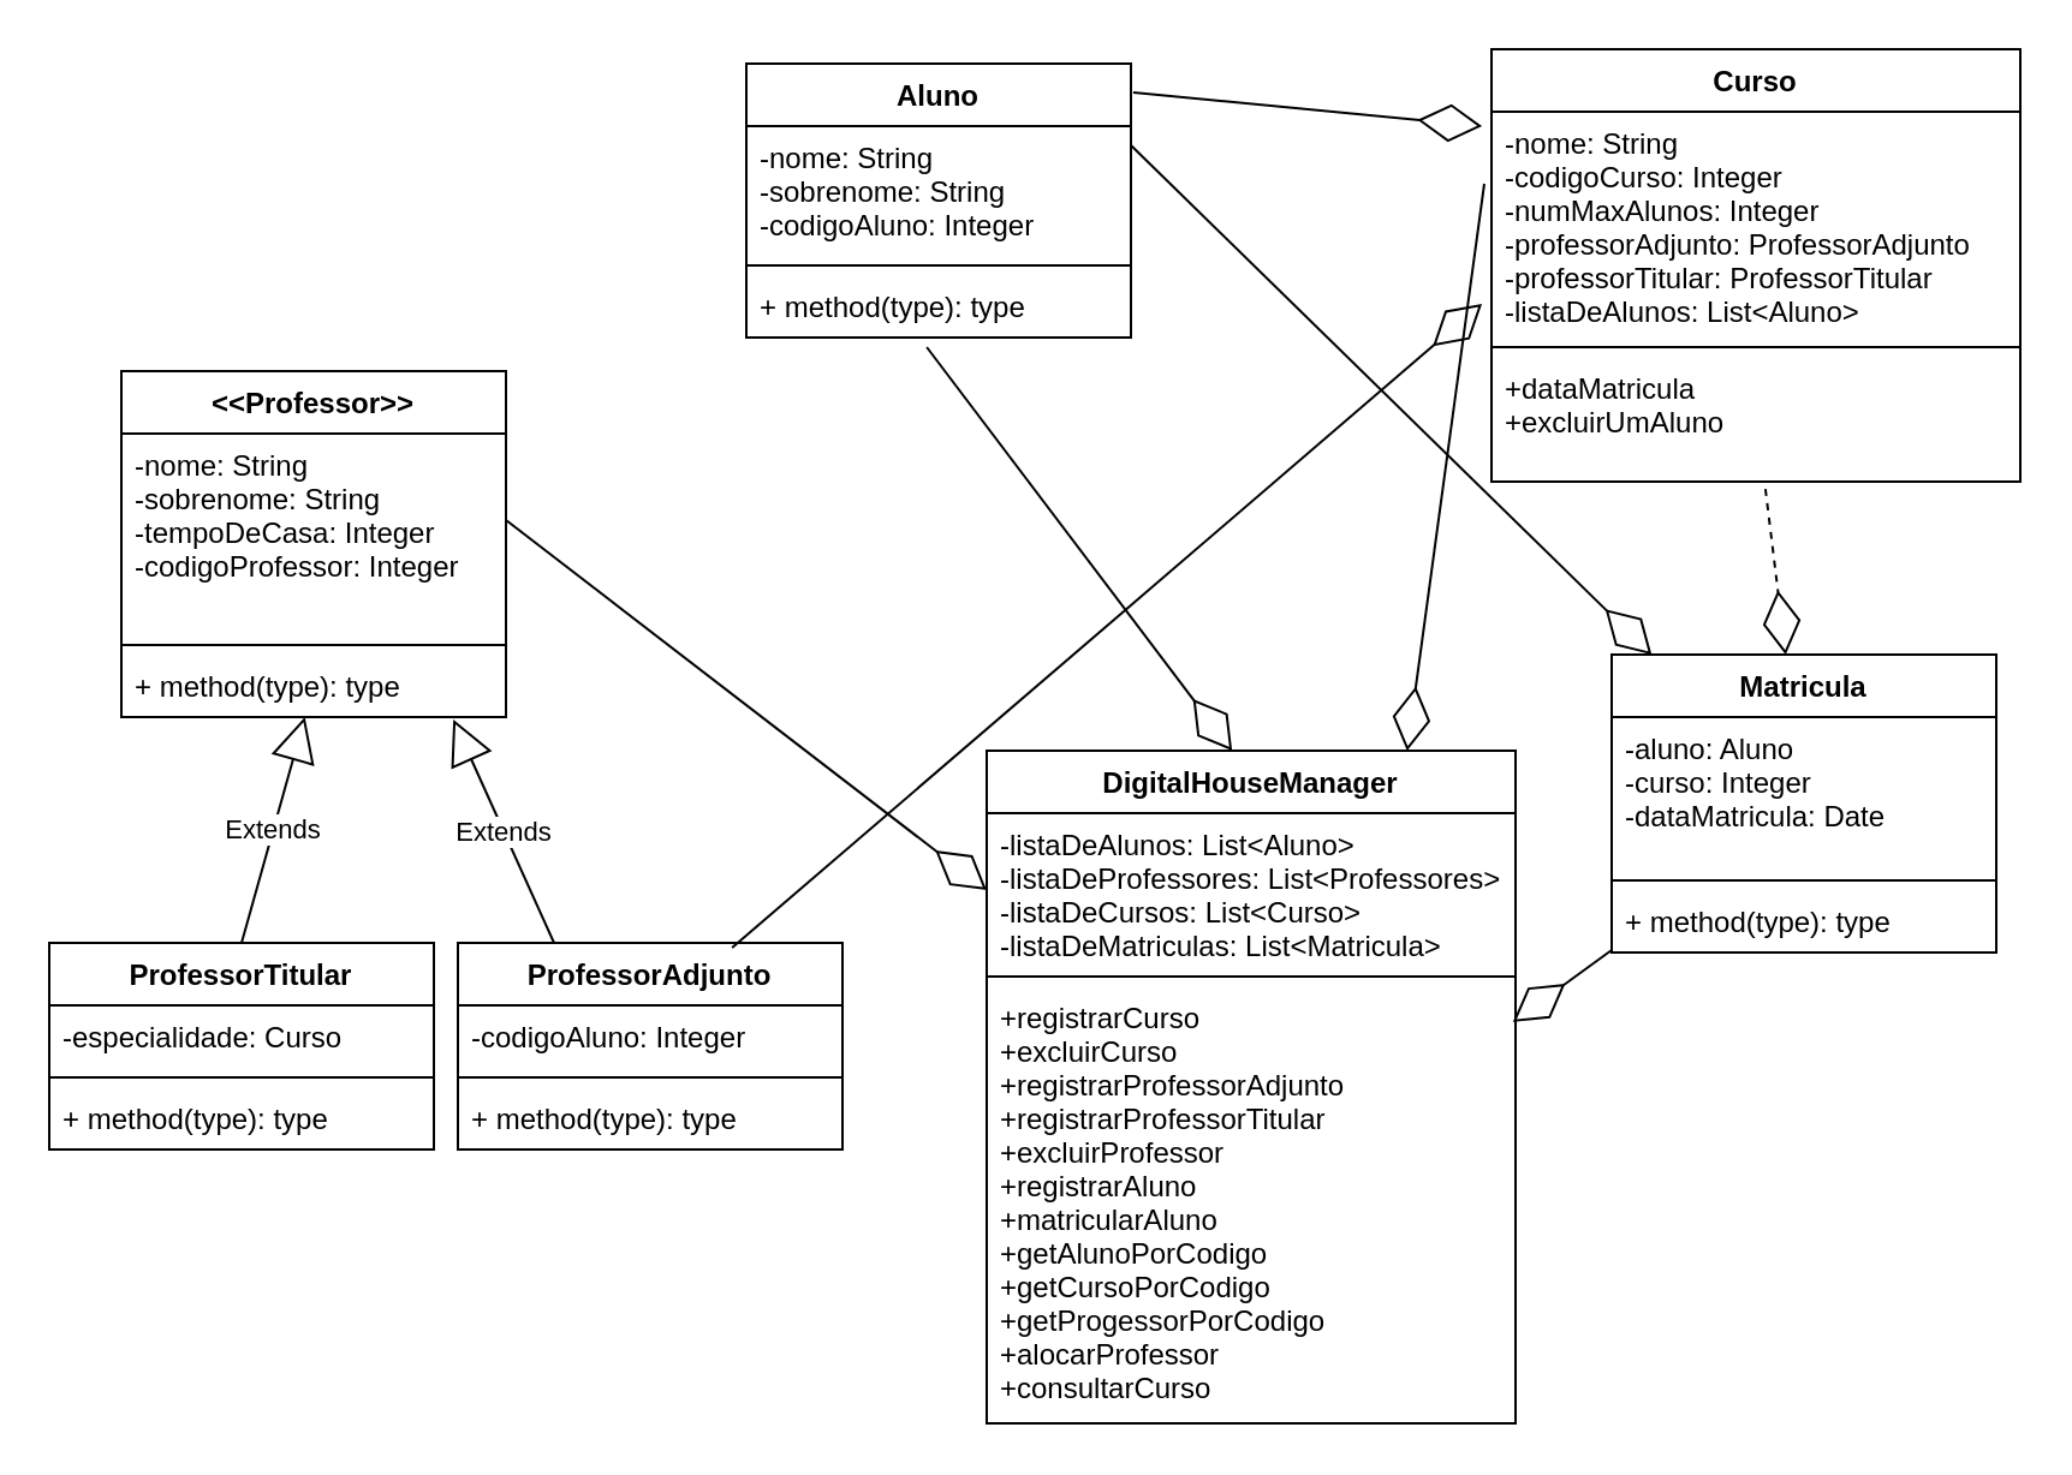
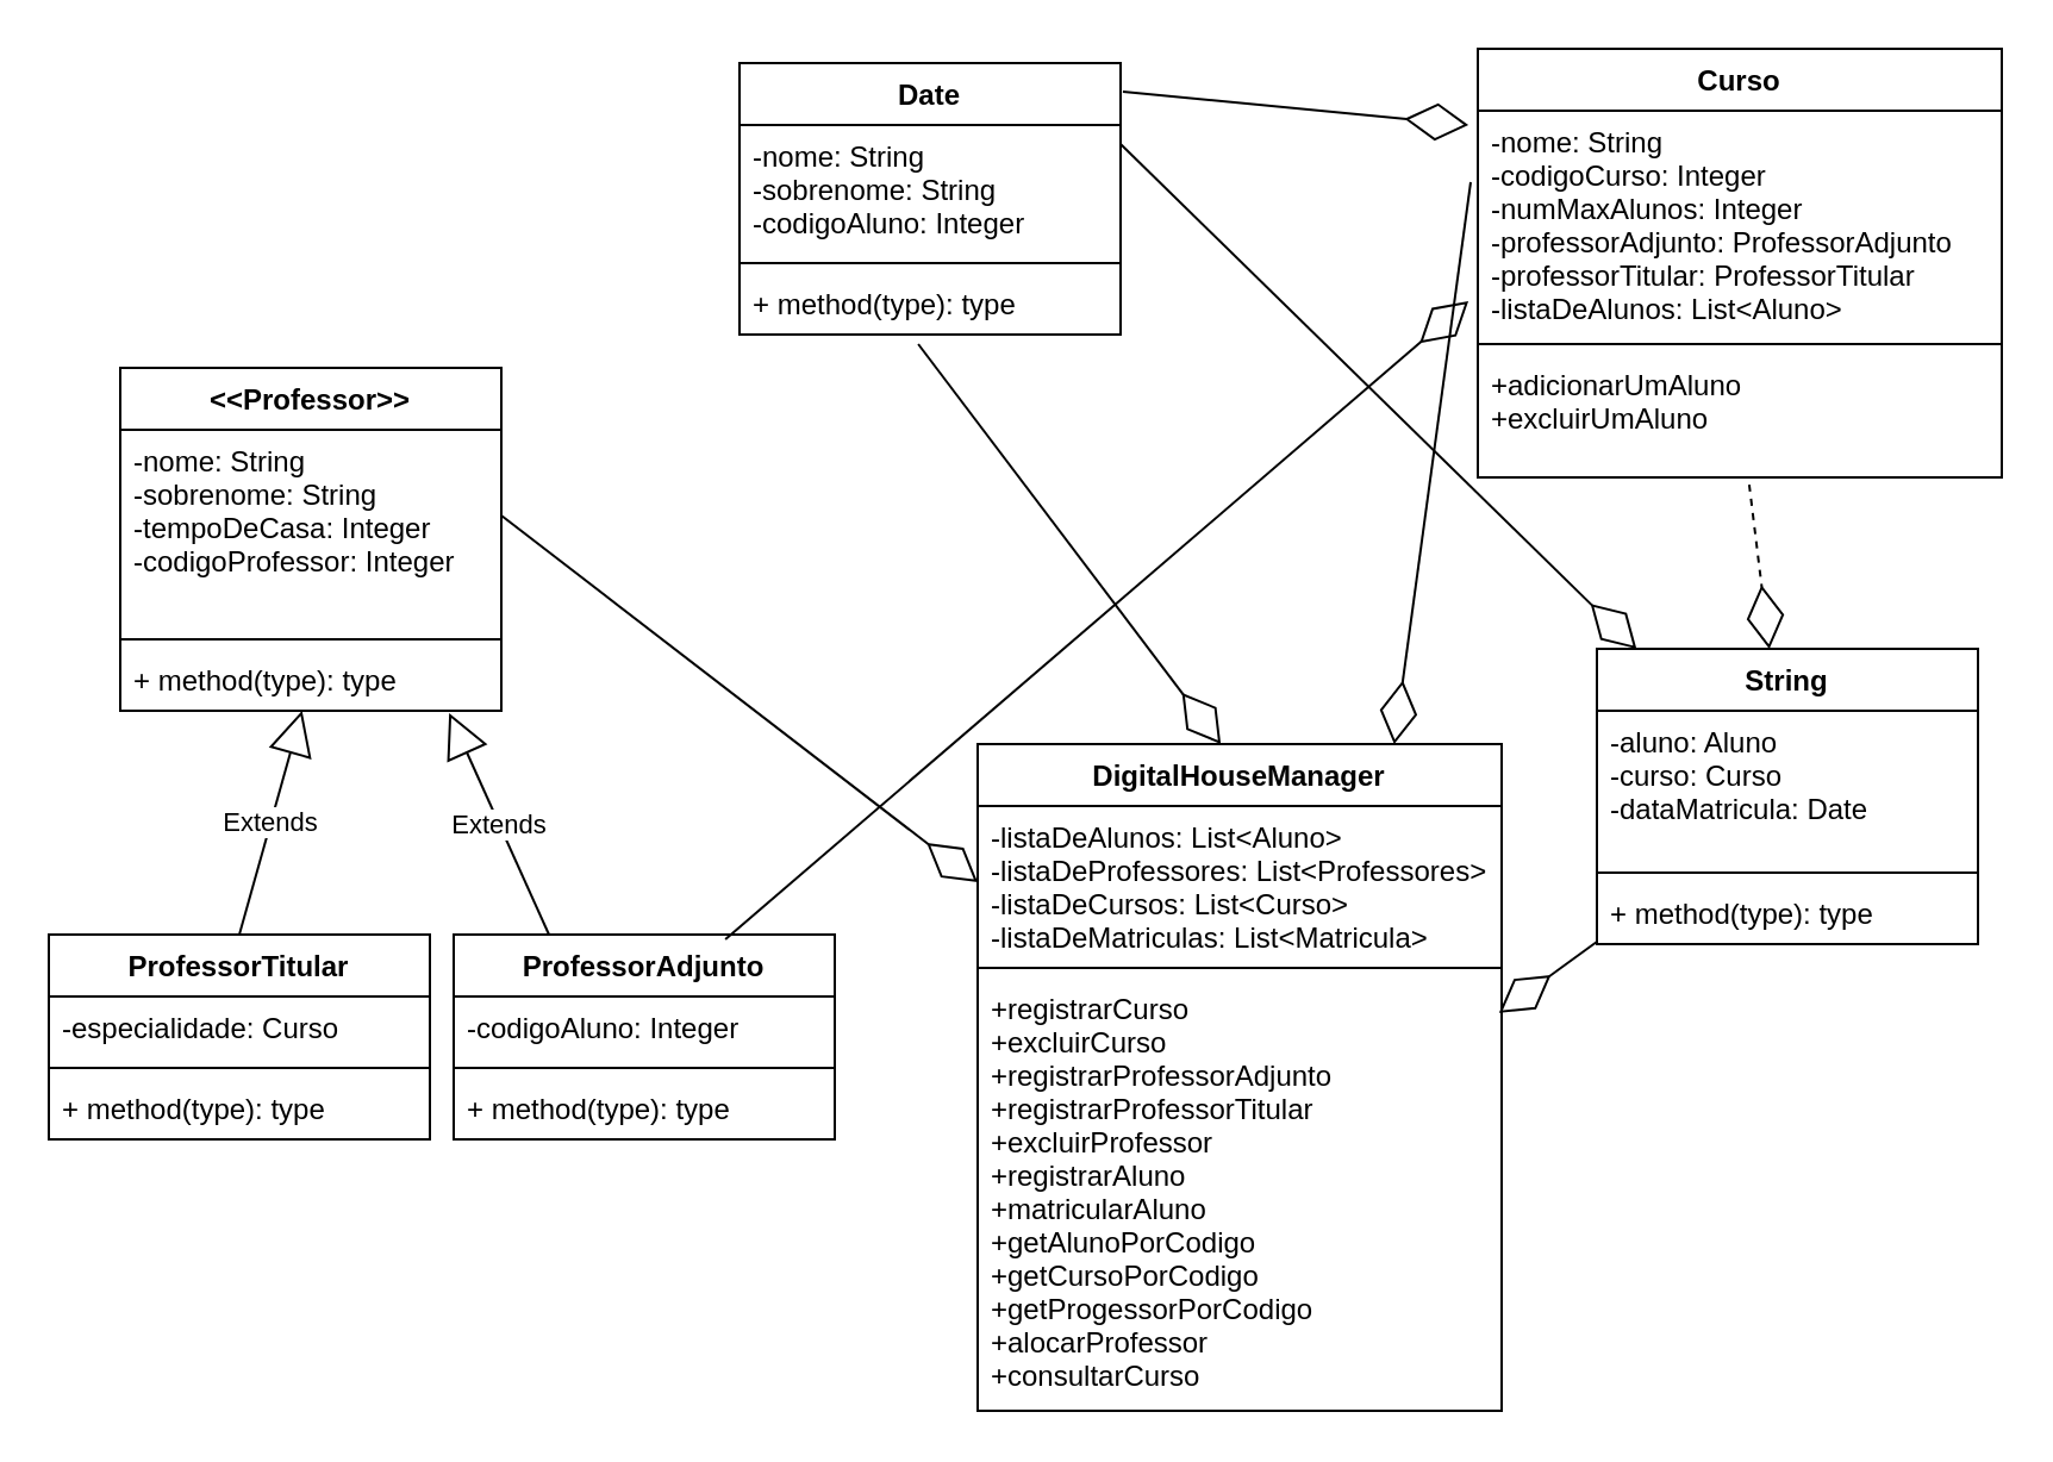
  <mxCell id="0" />
  <mxCell id="1" parent="0" />
  <mxCell id="2" value="Curso" style="swimlane;fontStyle=1;align=center;verticalAlign=top;childLayout=stackLayout;horizontal=1;startSize=26;horizontalStack=0;resizeParent=1;resizeParentMax=0;resizeLast=0;collapsible=1;marginBottom=0;" parent="1" vertex="1"><mxGeometry x="620" y="20" width="220" height="180" as="geometry" /></mxCell>
  <mxCell id="3" value="-nome: String&#10;-codigoCurso: Integer&#10;-numMaxAlunos: Integer&#10;-professorAdjunto: ProfessorAdjunto&#10;-professorTitular: ProfessorTitular&#10;-listaDeAlunos: List&lt;Aluno&gt;&#10;" style="text;strokeColor=none;fillColor=none;align=left;verticalAlign=top;spacingLeft=4;spacingRight=4;overflow=hidden;rotatable=0;points=[[0,0.5],[1,0.5]];portConstraint=eastwest;" parent="2" vertex="1"><mxGeometry y="26" width="220" height="94" as="geometry" /></mxCell>
  <mxCell id="4" value="" style="line;strokeWidth=1;fillColor=none;align=left;verticalAlign=middle;spacingTop=-1;spacingLeft=3;spacingRight=3;rotatable=0;labelPosition=right;points=[];portConstraint=eastwest;" parent="2" vertex="1"><mxGeometry y="120" width="220" height="8" as="geometry" /></mxCell>
- <mxCell id="5" value="+dataMatricula&#10;+excluirUmAluno&#10;" style="text;strokeColor=none;fillColor=none;align=left;verticalAlign=top;spacingLeft=4;spacingRight=4;overflow=hidden;rotatable=0;points=[[0,0.5],[1,0.5]];portConstraint=eastwest;" parent="2" vertex="1"><mxGeometry y="128" width="220" height="52" as="geometry" /></mxCell>
+ <mxCell id="5" value="+adicionarUmAluno&#10;+excluirUmAluno&#10;" style="text;strokeColor=none;fillColor=none;align=left;verticalAlign=top;spacingLeft=4;spacingRight=4;overflow=hidden;rotatable=0;points=[[0,0.5],[1,0.5]];portConstraint=eastwest;" parent="2" vertex="1"><mxGeometry y="128" width="220" height="52" as="geometry" /></mxCell>
  <mxCell id="6" value="&lt;&lt;Professor&gt;&gt;" style="swimlane;fontStyle=1;align=center;verticalAlign=top;childLayout=stackLayout;horizontal=1;startSize=26;horizontalStack=0;resizeParent=1;resizeParentMax=0;resizeLast=0;collapsible=1;marginBottom=0;" parent="1" vertex="1"><mxGeometry x="50" y="154" width="160" height="144" as="geometry" /></mxCell>
  <mxCell id="7" value="-nome: String&#10;-sobrenome: String&#10;-tempoDeCasa: Integer&#10;-codigoProfessor: Integer&#10;" style="text;strokeColor=none;fillColor=none;align=left;verticalAlign=top;spacingLeft=4;spacingRight=4;overflow=hidden;rotatable=0;points=[[0,0.5],[1,0.5]];portConstraint=eastwest;" parent="6" vertex="1"><mxGeometry y="26" width="160" height="84" as="geometry" /></mxCell>
  <mxCell id="8" value="" style="line;strokeWidth=1;fillColor=none;align=left;verticalAlign=middle;spacingTop=-1;spacingLeft=3;spacingRight=3;rotatable=0;labelPosition=right;points=[];portConstraint=eastwest;" parent="6" vertex="1"><mxGeometry y="110" width="160" height="8" as="geometry" /></mxCell>
  <mxCell id="9" value="+ method(type): type" style="text;strokeColor=none;fillColor=none;align=left;verticalAlign=top;spacingLeft=4;spacingRight=4;overflow=hidden;rotatable=0;points=[[0,0.5],[1,0.5]];portConstraint=eastwest;" parent="6" vertex="1"><mxGeometry y="118" width="160" height="26" as="geometry" /></mxCell>
  <mxCell id="10" value="ProfessorAdjunto" style="swimlane;fontStyle=1;align=center;verticalAlign=top;childLayout=stackLayout;horizontal=1;startSize=26;horizontalStack=0;resizeParent=1;resizeParentMax=0;resizeLast=0;collapsible=1;marginBottom=0;" parent="1" vertex="1"><mxGeometry x="190" y="392" width="160" height="86" as="geometry" /></mxCell>
  <mxCell id="11" value="-codigoAluno: Integer" style="text;strokeColor=none;fillColor=none;align=left;verticalAlign=top;spacingLeft=4;spacingRight=4;overflow=hidden;rotatable=0;points=[[0,0.5],[1,0.5]];portConstraint=eastwest;" parent="10" vertex="1"><mxGeometry y="26" width="160" height="26" as="geometry" /></mxCell>
  <mxCell id="12" value="" style="line;strokeWidth=1;fillColor=none;align=left;verticalAlign=middle;spacingTop=-1;spacingLeft=3;spacingRight=3;rotatable=0;labelPosition=right;points=[];portConstraint=eastwest;" parent="10" vertex="1"><mxGeometry y="52" width="160" height="8" as="geometry" /></mxCell>
  <mxCell id="13" value="+ method(type): type" style="text;strokeColor=none;fillColor=none;align=left;verticalAlign=top;spacingLeft=4;spacingRight=4;overflow=hidden;rotatable=0;points=[[0,0.5],[1,0.5]];portConstraint=eastwest;" parent="10" vertex="1"><mxGeometry y="60" width="160" height="26" as="geometry" /></mxCell>
  <mxCell id="14" value="ProfessorTitular" style="swimlane;fontStyle=1;align=center;verticalAlign=top;childLayout=stackLayout;horizontal=1;startSize=26;horizontalStack=0;resizeParent=1;resizeParentMax=0;resizeLast=0;collapsible=1;marginBottom=0;" parent="1" vertex="1"><mxGeometry y="392" width="160" height="86" as="geometry" x="20" /></mxCell>
  <mxCell id="15" value="-especialidade: Curso" style="text;strokeColor=none;fillColor=none;align=left;verticalAlign=top;spacingLeft=4;spacingRight=4;overflow=hidden;rotatable=0;points=[[0,0.5],[1,0.5]];portConstraint=eastwest;" parent="14" vertex="1"><mxGeometry y="26" width="160" height="26" as="geometry" /></mxCell>
  <mxCell id="16" value="" style="line;strokeWidth=1;fillColor=none;align=left;verticalAlign=middle;spacingTop=-1;spacingLeft=3;spacingRight=3;rotatable=0;labelPosition=right;points=[];portConstraint=eastwest;" parent="14" vertex="1"><mxGeometry y="52" width="160" height="8" as="geometry" /></mxCell>
  <mxCell id="17" value="+ method(type): type" style="text;strokeColor=none;fillColor=none;align=left;verticalAlign=top;spacingLeft=4;spacingRight=4;overflow=hidden;rotatable=0;points=[[0,0.5],[1,0.5]];portConstraint=eastwest;" parent="14" vertex="1"><mxGeometry y="60" width="160" height="26" as="geometry" /></mxCell>
  <mxCell id="18" value="Extends" style="endArrow=block;endSize=16;endFill=0;html=1;exitX=0.5;exitY=0;exitDx=0;exitDy=0;" parent="1" source="14" target="9" edge="1"><mxGeometry width="160" relative="1" as="geometry"><mxPoint x="150" y="416" as="sourcePoint" /><mxPoint x="310" y="416" as="targetPoint" /></mxGeometry></mxCell>
  <mxCell id="19" value="Extends" style="endArrow=block;endSize=16;endFill=0;html=1;exitX=0.25;exitY=0;exitDx=0;exitDy=0;entryX=0.863;entryY=1.038;entryDx=0;entryDy=0;entryPerimeter=0;" parent="1" source="10" target="9" edge="1"><mxGeometry width="160" relative="1" as="geometry"><mxPoint x="210" y="406" as="sourcePoint" /><mxPoint x="260" y="316" as="targetPoint" /></mxGeometry></mxCell>
- <mxCell id="20" value="Matricula" style="swimlane;fontStyle=1;align=center;verticalAlign=top;childLayout=stackLayout;horizontal=1;startSize=26;horizontalStack=0;resizeParent=1;resizeParentMax=0;resizeLast=0;collapsible=1;marginBottom=0;" parent="1" vertex="1"><mxGeometry x="670" y="272" width="160" height="124" as="geometry" /></mxCell>
- <mxCell id="21" value="-aluno: Aluno&#10;-curso: Integer&#10;-dataMatricula: Date&#10;" style="text;strokeColor=none;fillColor=none;align=left;verticalAlign=top;spacingLeft=4;spacingRight=4;overflow=hidden;rotatable=0;points=[[0,0.5],[1,0.5]];portConstraint=eastwest;" parent="20" vertex="1"><mxGeometry y="26" width="160" height="64" as="geometry" /></mxCell>
+ <mxCell id="20" value="String" style="swimlane;fontStyle=1;align=center;verticalAlign=top;childLayout=stackLayout;horizontal=1;startSize=26;horizontalStack=0;resizeParent=1;resizeParentMax=0;resizeLast=0;collapsible=1;marginBottom=0;" parent="1" vertex="1"><mxGeometry x="670" y="272" width="160" height="124" as="geometry" /></mxCell>
+ <mxCell id="21" value="-aluno: Aluno&#10;-curso: Curso&#10;-dataMatricula: Date&#10;" style="text;strokeColor=none;fillColor=none;align=left;verticalAlign=top;spacingLeft=4;spacingRight=4;overflow=hidden;rotatable=0;points=[[0,0.5],[1,0.5]];portConstraint=eastwest;" parent="20" vertex="1"><mxGeometry y="26" width="160" height="64" as="geometry" /></mxCell>
  <mxCell id="22" value="" style="line;strokeWidth=1;fillColor=none;align=left;verticalAlign=middle;spacingTop=-1;spacingLeft=3;spacingRight=3;rotatable=0;labelPosition=right;points=[];portConstraint=eastwest;" parent="20" vertex="1"><mxGeometry y="90" width="160" height="8" as="geometry" /></mxCell>
  <mxCell id="23" value="+ method(type): type" style="text;strokeColor=none;fillColor=none;align=left;verticalAlign=top;spacingLeft=4;spacingRight=4;overflow=hidden;rotatable=0;points=[[0,0.5],[1,0.5]];portConstraint=eastwest;" parent="20" vertex="1"><mxGeometry y="98" width="160" height="26" as="geometry" /></mxCell>
  <mxCell id="24" value="DigitalHouseManager" style="swimlane;fontStyle=1;align=center;verticalAlign=top;childLayout=stackLayout;horizontal=1;startSize=26;horizontalStack=0;resizeParent=1;resizeParentMax=0;resizeLast=0;collapsible=1;marginBottom=0;" parent="1" vertex="1"><mxGeometry x="410" y="312" width="220" height="280" as="geometry" /></mxCell>
  <mxCell id="25" value="-listaDeAlunos: List&lt;Aluno&gt;&#10;-listaDeProfessores: List&lt;Professores&gt;&#10;-listaDeCursos: List&lt;Curso&gt;&#10;-listaDeMatriculas: List&lt;Matricula&gt;" style="text;strokeColor=none;fillColor=none;align=left;verticalAlign=top;spacingLeft=4;spacingRight=4;overflow=hidden;rotatable=0;points=[[0,0.5],[1,0.5]];portConstraint=eastwest;" parent="24" vertex="1"><mxGeometry y="26" width="220" height="64" as="geometry" /></mxCell>
  <mxCell id="26" value="" style="line;strokeWidth=1;fillColor=none;align=left;verticalAlign=middle;spacingTop=-1;spacingLeft=3;spacingRight=3;rotatable=0;labelPosition=right;points=[];portConstraint=eastwest;" parent="24" vertex="1"><mxGeometry y="90" width="220" height="8" as="geometry" /></mxCell>
  <mxCell id="27" value="+registrarCurso&#10;+excluirCurso&#10;+registrarProfessorAdjunto&#10;+registrarProfessorTitular&#10;+excluirProfessor&#10;+registrarAluno&#10;+matricularAluno&#10;+getAlunoPorCodigo&#10;+getCursoPorCodigo&#10;+getProgessorPorCodigo&#10;+alocarProfessor&#10;+consultarCurso" style="text;strokeColor=none;fillColor=none;align=left;verticalAlign=top;spacingLeft=4;spacingRight=4;overflow=hidden;rotatable=0;points=[[0,0.5],[1,0.5]];portConstraint=eastwest;" parent="24" vertex="1"><mxGeometry y="98" width="220" height="182" as="geometry" /></mxCell>
  <mxCell id="28" value="" style="endArrow=diamondThin;endFill=0;endSize=24;html=1;exitX=1;exitY=0.148;exitDx=0;exitDy=0;exitPerimeter=0;" parent="1" source="33" target="20" edge="1"><mxGeometry width="160" relative="1" as="geometry"><mxPoint x="337" y="107" as="sourcePoint" /><mxPoint x="560" y="335.5" as="targetPoint" /></mxGeometry></mxCell>
  <mxCell id="29" value="" style="endArrow=diamondThin;endFill=0;endSize=24;html=1;exitX=0.518;exitY=1.058;exitDx=0;exitDy=0;exitPerimeter=0;dashed=1;" parent="1" source="5" target="20" edge="1"><mxGeometry width="160" relative="1" as="geometry"><mxPoint x="590" y="306" as="sourcePoint" /><mxPoint x="220" y="786" as="targetPoint" /></mxGeometry></mxCell>
  <mxCell id="30" value="" style="endArrow=diamondThin;endFill=0;endSize=24;html=1;entryX=0.464;entryY=0;entryDx=0;entryDy=0;entryPerimeter=0;exitX=0.469;exitY=1.154;exitDx=0;exitDy=0;exitPerimeter=0;" parent="1" source="35" target="24" edge="1"><mxGeometry width="160" relative="1" as="geometry"><mxPoint x="318" y="109" as="sourcePoint" /><mxPoint x="220" y="786" as="targetPoint" /></mxGeometry></mxCell>
  <mxCell id="31" value="" style="endArrow=diamondThin;endFill=0;endSize=24;html=1;entryX=0;entryY=0.5;entryDx=0;entryDy=0;exitX=1;exitY=0.429;exitDx=0;exitDy=0;exitPerimeter=0;" parent="1" source="7" target="25" edge="1"><mxGeometry width="160" relative="1" as="geometry"><mxPoint x="460" y="396" as="sourcePoint" /><mxPoint x="220" y="786" as="targetPoint" /></mxGeometry></mxCell>
- <mxCell id="32" value="Aluno" style="swimlane;fontStyle=1;align=center;verticalAlign=top;childLayout=stackLayout;horizontal=1;startSize=26;horizontalStack=0;resizeParent=1;resizeParentMax=0;resizeLast=0;collapsible=1;marginBottom=0;" parent="1" vertex="1"><mxGeometry x="310" y="26" width="160" height="114" as="geometry" /></mxCell>
+ <mxCell id="32" value="Date" style="swimlane;fontStyle=1;align=center;verticalAlign=top;childLayout=stackLayout;horizontal=1;startSize=26;horizontalStack=0;resizeParent=1;resizeParentMax=0;resizeLast=0;collapsible=1;marginBottom=0;" parent="1" vertex="1"><mxGeometry x="310" y="26" width="160" height="114" as="geometry" /></mxCell>
  <mxCell id="33" value="-nome: String&#10;-sobrenome: String&#10;-codigoAluno: Integer&#10;" style="text;strokeColor=none;fillColor=none;align=left;verticalAlign=top;spacingLeft=4;spacingRight=4;overflow=hidden;rotatable=0;points=[[0,0.5],[1,0.5]];portConstraint=eastwest;" parent="32" vertex="1"><mxGeometry y="26" width="160" height="54" as="geometry" /></mxCell>
  <mxCell id="34" value="" style="line;strokeWidth=1;fillColor=none;align=left;verticalAlign=middle;spacingTop=-1;spacingLeft=3;spacingRight=3;rotatable=0;labelPosition=right;points=[];portConstraint=eastwest;" parent="32" vertex="1"><mxGeometry y="80" width="160" height="8" as="geometry" /></mxCell>
  <mxCell id="35" value="+ method(type): type" style="text;strokeColor=none;fillColor=none;align=left;verticalAlign=top;spacingLeft=4;spacingRight=4;overflow=hidden;rotatable=0;points=[[0,0.5],[1,0.5]];portConstraint=eastwest;" parent="32" vertex="1"><mxGeometry y="88" width="160" height="26" as="geometry" /></mxCell>
  <mxCell id="36" value="" style="endArrow=diamondThin;endFill=0;endSize=24;html=1;entryX=0.795;entryY=0;entryDx=0;entryDy=0;entryPerimeter=0;" parent="1" target="24" edge="1"><mxGeometry width="160" relative="1" as="geometry"><mxPoint x="617" y="76" as="sourcePoint" /><mxPoint x="190" y="506" as="targetPoint" /></mxGeometry></mxCell>
  <mxCell id="37" value="" style="endArrow=diamondThin;endFill=0;endSize=24;html=1;entryX=0.995;entryY=0.082;entryDx=0;entryDy=0;entryPerimeter=0;exitX=0;exitY=0.962;exitDx=0;exitDy=0;exitPerimeter=0;" parent="1" source="23" target="27" edge="1"><mxGeometry width="160" relative="1" as="geometry"><mxPoint x="30" y="506" as="sourcePoint" /><mxPoint x="190" y="506" as="targetPoint" /></mxGeometry></mxCell>
  <mxCell id="38" value="" style="endArrow=diamondThin;endFill=0;endSize=24;html=1;entryX=-0.018;entryY=0.064;entryDx=0;entryDy=0;entryPerimeter=0;exitX=1.006;exitY=0.105;exitDx=0;exitDy=0;exitPerimeter=0;" parent="1" source="32" target="3" edge="1"><mxGeometry width="160" relative="1" as="geometry"><mxPoint x="30" y="506" as="sourcePoint" /><mxPoint x="190" y="506" as="targetPoint" /></mxGeometry></mxCell>
  <mxCell id="39" value="" style="endArrow=diamondThin;endFill=0;endSize=24;html=1;entryX=-0.018;entryY=0.851;entryDx=0;entryDy=0;entryPerimeter=0;exitX=0.713;exitY=0.023;exitDx=0;exitDy=0;exitPerimeter=0;" parent="1" source="10" target="3" edge="1"><mxGeometry width="160" relative="1" as="geometry"><mxPoint x="30" y="506" as="sourcePoint" /><mxPoint x="190" y="506" as="targetPoint" /></mxGeometry></mxCell>
